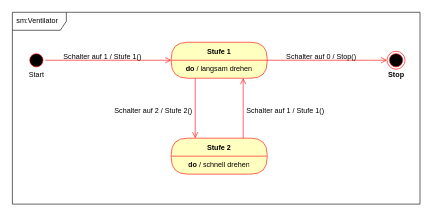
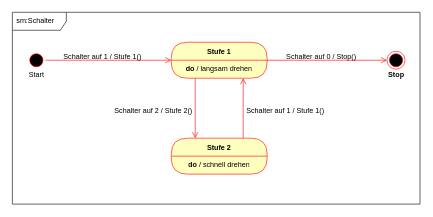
  <mxCell id="0" />
  <mxCell id="1" parent="0" />
  <mxCell id="2" value="Stufe 1" style="swimlane;fontStyle=1;align=center;verticalAlign=middle;childLayout=stackLayout;horizontal=1;startSize=30;horizontalStack=0;resizeParent=0;resizeLast=1;container=0;fontColor=#000000;collapsible=0;rounded=1;arcSize=30;strokeColor=#ff0000;fillColor=#ffffc0;swimlaneFillColor=#ffffc0;dropTarget=0;" vertex="1" parent="1"><mxGeometry x="285" y="70" width="160" height="60" as="geometry" /></mxCell>
  <mxCell id="3" value="&lt;b&gt;do &lt;/b&gt;/ langsam drehen" style="text;html=1;strokeColor=none;fillColor=none;align=center;verticalAlign=middle;spacingLeft=4;spacingRight=4;whiteSpace=wrap;overflow=hidden;rotatable=0;fontColor=#000000;" vertex="1" parent="2"><mxGeometry y="30" width="160" height="30" as="geometry" /></mxCell>
  <mxCell id="4" value="" style="edgeStyle=orthogonalEdgeStyle;html=1;verticalAlign=bottom;endArrow=open;endSize=8;strokeColor=#ff0000;exitX=0.25;exitY=1;exitDx=0;exitDy=0;entryX=0.25;entryY=0;entryDx=0;entryDy=0;" edge="1" source="3" parent="1" target="5"><mxGeometry relative="1" as="geometry"><mxPoint x="365" y="200" as="targetPoint" /></mxGeometry></mxCell>
  <mxCell id="5" value="Stufe 2" style="swimlane;fontStyle=1;align=center;verticalAlign=middle;childLayout=stackLayout;horizontal=1;startSize=30;horizontalStack=0;resizeParent=0;resizeLast=1;container=0;fontColor=#000000;collapsible=0;rounded=1;arcSize=30;strokeColor=#ff0000;fillColor=#ffffc0;swimlaneFillColor=#ffffc0;dropTarget=0;" vertex="1" parent="1"><mxGeometry x="285" y="230" width="160" height="60" as="geometry" /></mxCell>
  <mxCell id="6" value="&lt;b&gt;do&lt;/b&gt; / schnell drehen" style="text;html=1;strokeColor=none;fillColor=none;align=center;verticalAlign=middle;spacingLeft=4;spacingRight=4;whiteSpace=wrap;overflow=hidden;rotatable=0;fontColor=#000000;" vertex="1" parent="5"><mxGeometry y="30" width="160" height="30" as="geometry" /></mxCell>
  <mxCell id="7" value="" style="ellipse;html=1;shape=startState;fillColor=#000000;strokeColor=#ff0000;" vertex="1" parent="1"><mxGeometry x="45" y="85" width="30" height="30" as="geometry" /></mxCell>
  <mxCell id="8" value="" style="edgeStyle=orthogonalEdgeStyle;html=1;verticalAlign=bottom;endArrow=open;endSize=8;strokeColor=#ff0000;entryX=0;entryY=0;entryDx=0;entryDy=0;exitX=1;exitY=0.5;exitDx=0;exitDy=0;" edge="1" source="7" parent="1" target="3"><mxGeometry relative="1" as="geometry"><mxPoint x="78" y="176" as="targetPoint" /><mxPoint x="120" y="100" as="sourcePoint" /><Array as="points"><mxPoint x="240" y="100" /><mxPoint x="240" y="100" /></Array></mxGeometry></mxCell>
  <mxCell id="9" value="" style="ellipse;html=1;shape=endState;fillColor=#000000;strokeColor=#ff0000;" vertex="1" parent="1"><mxGeometry x="645" y="85" width="30" height="30" as="geometry" /></mxCell>
  <mxCell id="10" value="" style="edgeStyle=orthogonalEdgeStyle;html=1;verticalAlign=bottom;endArrow=open;endSize=8;strokeColor=#ff0000;exitX=0.75;exitY=0;exitDx=0;exitDy=0;entryX=0.75;entryY=1;entryDx=0;entryDy=0;" edge="1" parent="1" source="5" target="3"><mxGeometry relative="1" as="geometry"><mxPoint x="365" y="400" as="targetPoint" /><mxPoint x="365" y="330" as="sourcePoint" /></mxGeometry></mxCell>
  <mxCell id="11" value="" style="edgeStyle=orthogonalEdgeStyle;html=1;verticalAlign=bottom;endArrow=open;endSize=8;strokeColor=#ff0000;exitX=1;exitY=0;exitDx=0;exitDy=0;entryX=0;entryY=0.5;entryDx=0;entryDy=0;" edge="1" parent="1" source="3" target="9"><mxGeometry relative="1" as="geometry"><mxPoint x="655" y="180" as="targetPoint" /><mxPoint x="654.71" y="120" as="sourcePoint" /><Array as="points"><mxPoint x="500" y="100" /><mxPoint x="500" y="100" /></Array></mxGeometry></mxCell>
  <mxCell id="12" value="Start" style="text;html=1;align=center;verticalAlign=middle;resizable=0;points=[];autosize=1;strokeColor=none;fillColor=none;" vertex="1" parent="1"><mxGeometry x="35" y="110" width="50" height="30" as="geometry" /></mxCell>
  <mxCell id="13" value="&lt;b&gt;Stop&lt;/b&gt;" style="text;html=1;align=center;verticalAlign=middle;resizable=0;points=[];autosize=1;strokeColor=none;fillColor=none;" vertex="1" parent="1"><mxGeometry x="635" y="110" width="50" height="30" as="geometry" /></mxCell>
  <mxCell id="14" value="Schalter auf 1 / Stufe 1()" style="text;html=1;align=center;verticalAlign=middle;resizable=0;points=[];autosize=1;strokeColor=none;fillColor=none;" vertex="1" parent="1"><mxGeometry x="95" y="80" width="150" height="30" as="geometry" /></mxCell>
  <mxCell id="15" value="Schalter auf 0 / Stop()" style="text;html=1;align=center;verticalAlign=middle;resizable=0;points=[];autosize=1;strokeColor=none;fillColor=none;" vertex="1" parent="1"><mxGeometry x="465" y="80" width="140" height="30" as="geometry" /></mxCell>
  <mxCell id="16" value="Schalter auf 2 / Stufe 2()" style="text;html=1;align=center;verticalAlign=middle;resizable=0;points=[];autosize=1;strokeColor=none;fillColor=none;" vertex="1" parent="1"><mxGeometry x="180" y="170" width="150" height="30" as="geometry" /></mxCell>
  <mxCell id="17" value="Schalter auf 1 / Stufe 1()" style="text;html=1;align=center;verticalAlign=middle;resizable=0;points=[];autosize=1;strokeColor=none;fillColor=none;" vertex="1" parent="1"><mxGeometry x="400" y="170" width="150" height="30" as="geometry" /></mxCell>
- <mxCell id="18" value="sm:Ventilator" style="shape=umlFrame;whiteSpace=wrap;html=1;width=90;height=30;boundedLbl=1;verticalAlign=middle;align=left;spacingLeft=5;" vertex="1" parent="1"><mxGeometry x="20" y="20" width="680" height="320" as="geometry" /></mxCell>
+ <mxCell id="18" value="sm:Schalter" style="shape=umlFrame;whiteSpace=wrap;html=1;width=90;height=30;boundedLbl=1;verticalAlign=middle;align=left;spacingLeft=5;" vertex="1" parent="1"><mxGeometry x="20" y="20" width="680" height="320" as="geometry" /></mxCell>
